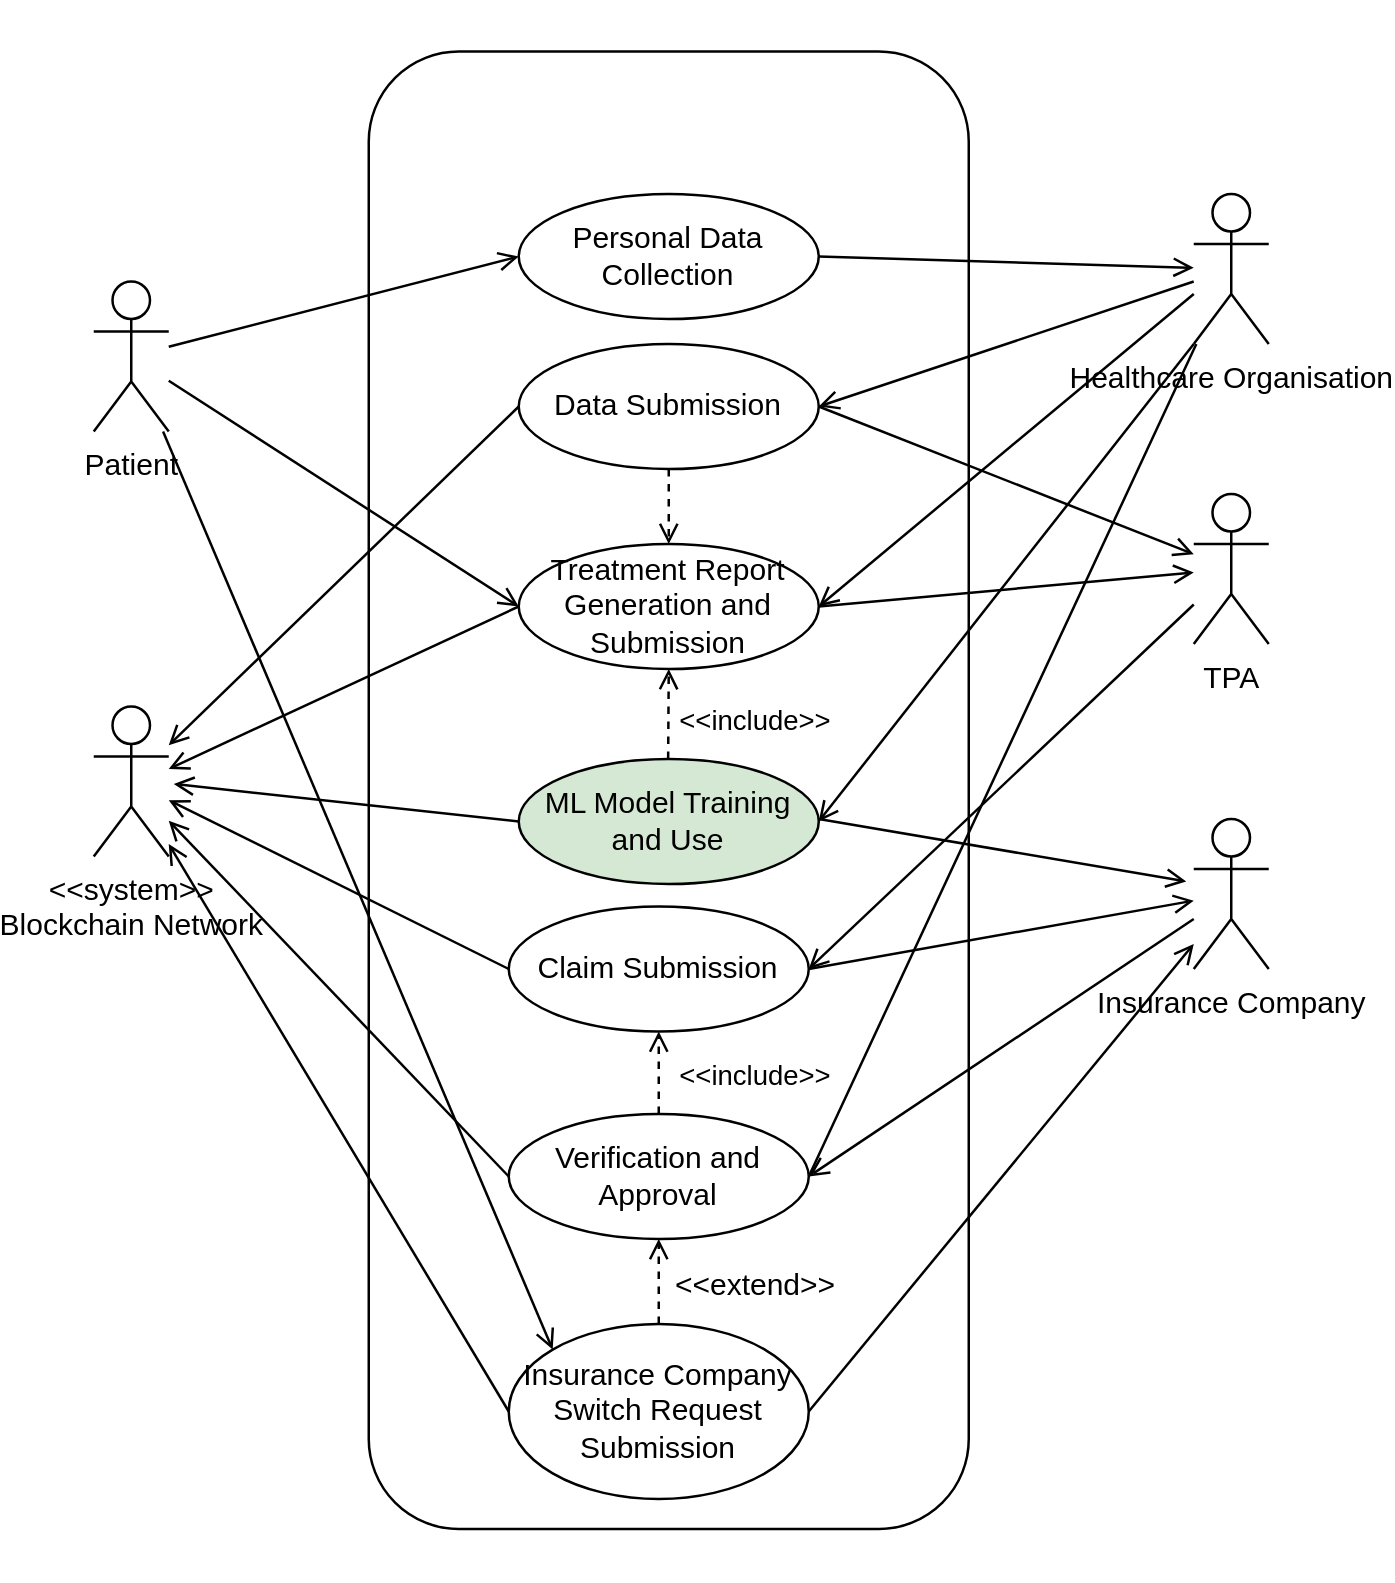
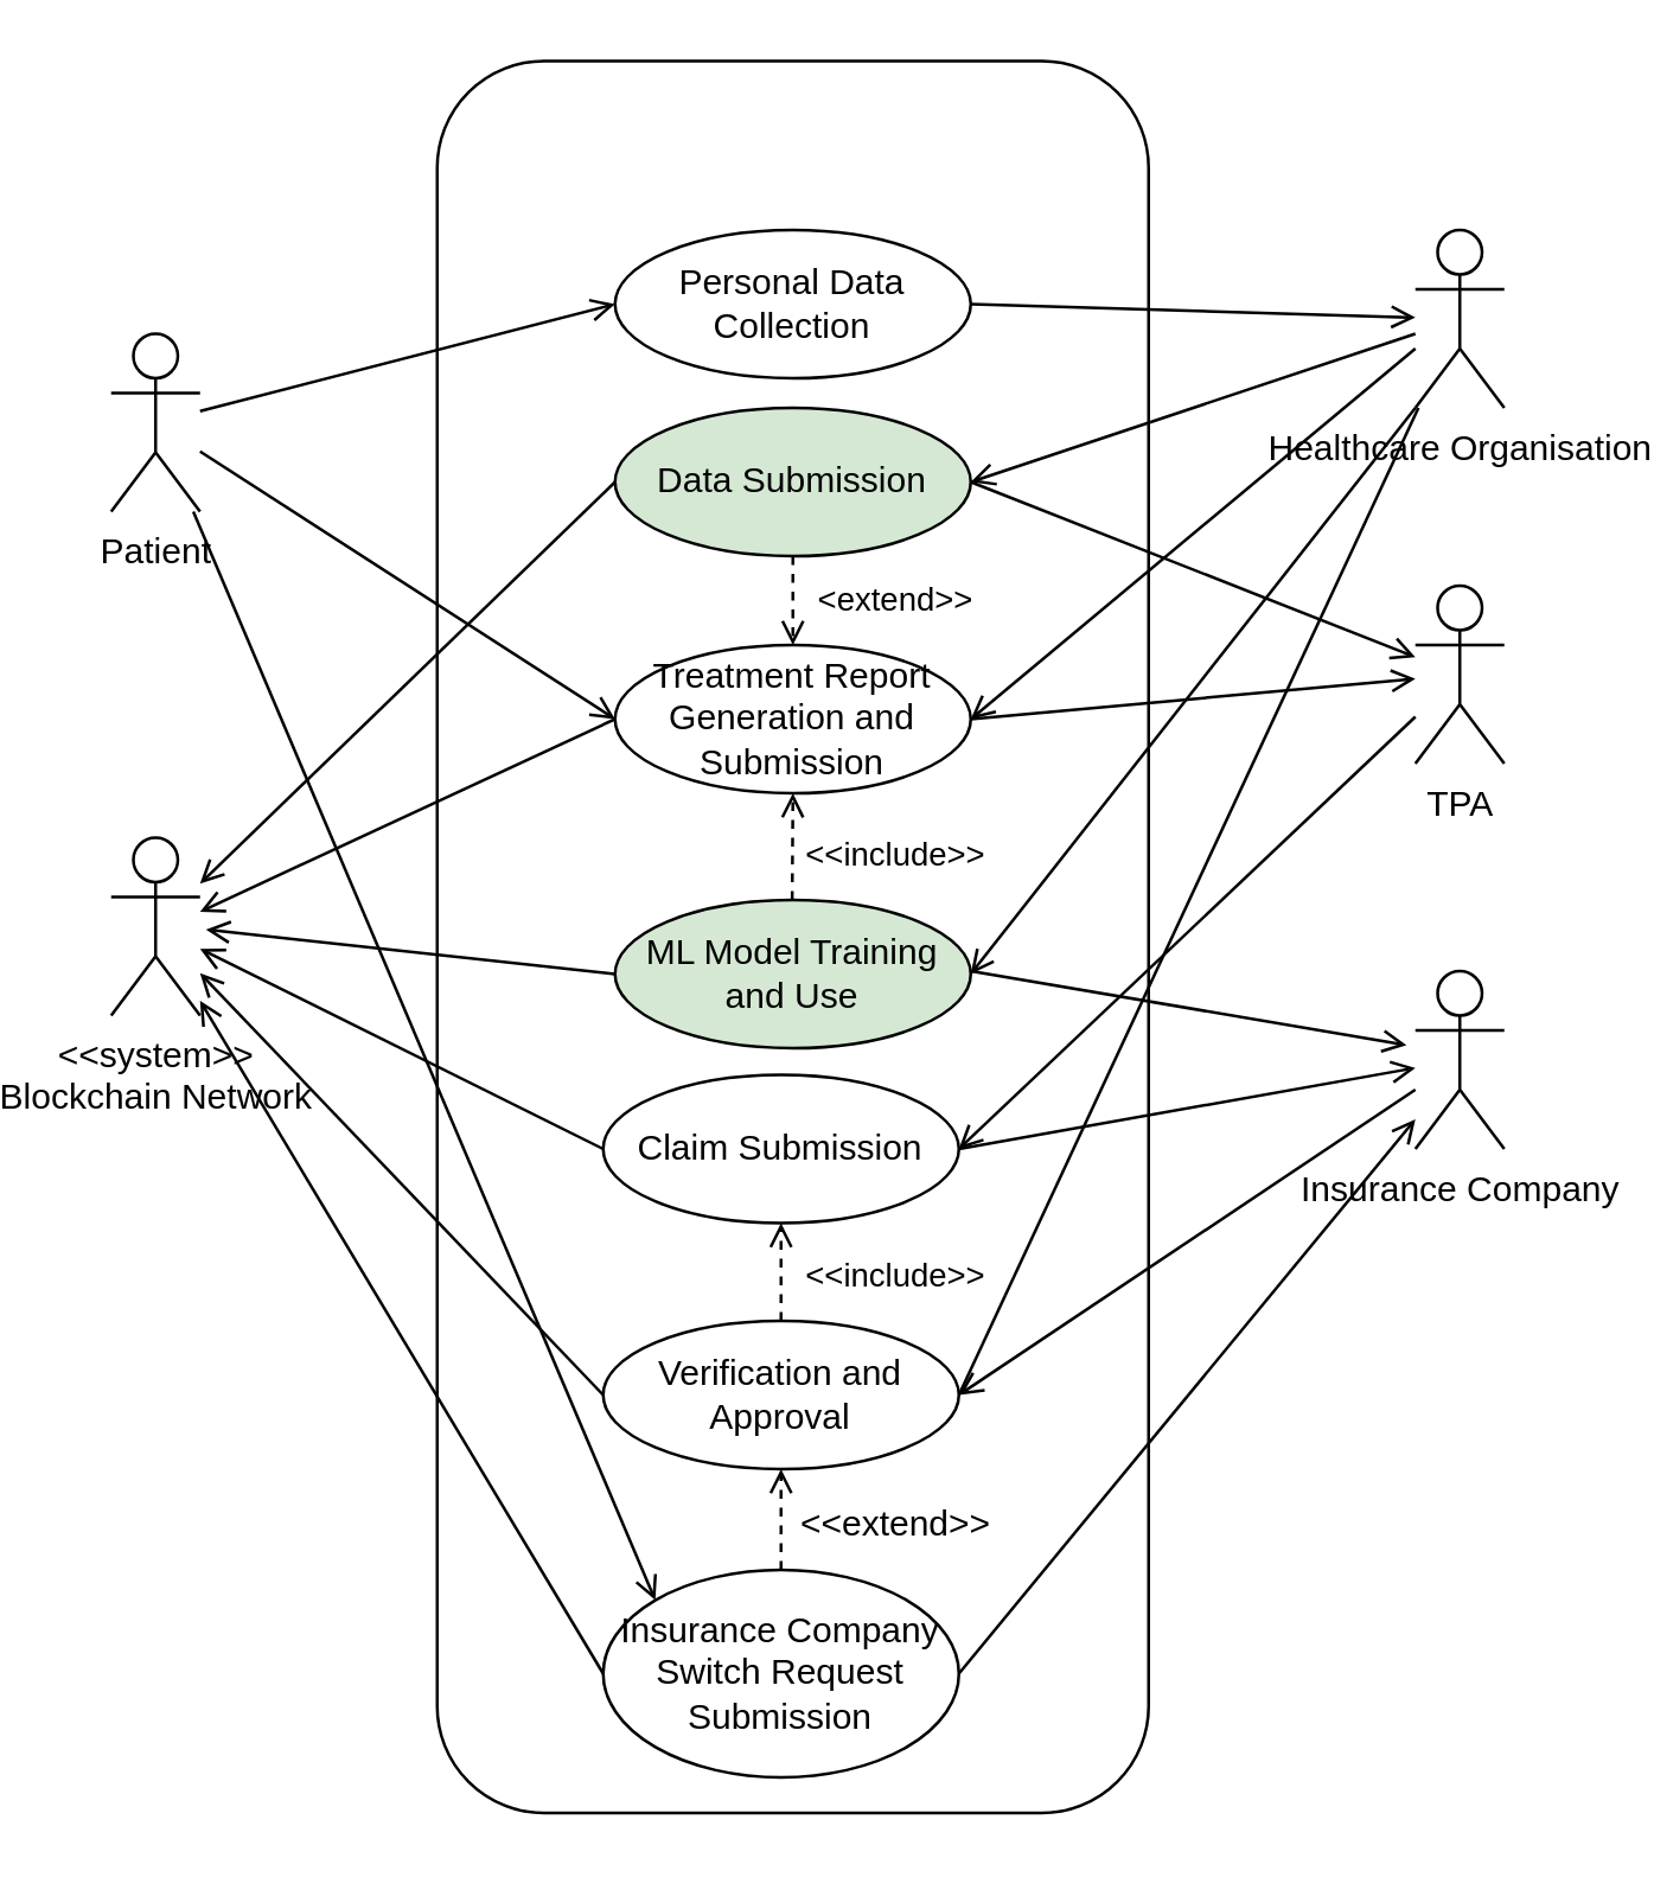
  <mxCell id="0" />
  <mxCell id="1" parent="0" />
  <mxCell id="2" value="&lt;div&gt;Patient&lt;/div&gt;" style="shape=umlActor;verticalLabelPosition=bottom;verticalAlign=top;html=1;outlineConnect=0;" parent="1" vertex="1"><mxGeometry x="20" y="112" width="30" height="60" as="geometry" /></mxCell>
  <mxCell id="3" value="&lt;div&gt;&amp;lt;&amp;lt;system&amp;gt;&amp;gt;&lt;/div&gt;&lt;div&gt;Blockchain Network&lt;br&gt;&lt;/div&gt;" style="shape=umlActor;verticalLabelPosition=bottom;verticalAlign=top;html=1;outlineConnect=0;" parent="1" vertex="1"><mxGeometry x="20" y="282" width="30" height="60" as="geometry" /></mxCell>
  <mxCell id="4" value="" style="rounded=1;whiteSpace=wrap;html=1;" parent="1" vertex="1"><mxGeometry x="130" y="20" width="240" height="591" as="geometry" /></mxCell>
  <mxCell id="5" value="Healthcare Organisation" style="shape=umlActor;verticalLabelPosition=bottom;verticalAlign=top;html=1;outlineConnect=0;" parent="1" vertex="1"><mxGeometry x="460" y="77" width="30" height="60" as="geometry" /></mxCell>
  <mxCell id="6" value="TPA" style="shape=umlActor;verticalLabelPosition=bottom;verticalAlign=top;html=1;outlineConnect=0;" parent="1" vertex="1"><mxGeometry x="460" y="197" width="30" height="60" as="geometry" /></mxCell>
  <mxCell id="7" value="Insurance Company" style="shape=umlActor;verticalLabelPosition=bottom;verticalAlign=top;html=1;outlineConnect=0;" parent="1" vertex="1"><mxGeometry x="460" y="327" width="30" height="60" as="geometry" /></mxCell>
  <mxCell id="8" style="rounded=0;orthogonalLoop=1;jettySize=auto;html=1;entryX=0;entryY=0.5;entryDx=0;entryDy=0;endArrow=open;endFill=0;" parent="1" source="2" target="9" edge="1"><mxGeometry relative="1" as="geometry" /></mxCell>
  <mxCell id="9" value="Personal Data Collection" style="ellipse;whiteSpace=wrap;html=1;" parent="1" vertex="1"><mxGeometry x="190" y="77" width="120" height="50" as="geometry" /></mxCell>
  <mxCell id="10" style="rounded=0;orthogonalLoop=1;jettySize=auto;html=1;entryX=1;entryY=0.5;entryDx=0;entryDy=0;endArrow=open;endFill=0;strokeColor=default;curved=0;" parent="1" source="5" target="14" edge="1"><mxGeometry relative="1" as="geometry" /></mxCell>
  <mxCell id="11" style="edgeStyle=none;shape=connector;rounded=0;orthogonalLoop=1;jettySize=auto;html=1;exitX=1;exitY=0.5;exitDx=0;exitDy=0;strokeColor=default;align=center;verticalAlign=middle;fontFamily=Helvetica;fontSize=11;fontColor=default;labelBackgroundColor=default;endArrow=open;endFill=0;" parent="1" source="14" target="6" edge="1"><mxGeometry relative="1" as="geometry" /></mxCell>
  <mxCell id="12" style="edgeStyle=none;shape=connector;rounded=0;orthogonalLoop=1;jettySize=auto;html=1;exitX=0;exitY=0.5;exitDx=0;exitDy=0;strokeColor=default;align=center;verticalAlign=middle;fontFamily=Helvetica;fontSize=11;fontColor=default;labelBackgroundColor=default;endArrow=open;endFill=0;" parent="1" source="14" target="3" edge="1"><mxGeometry relative="1" as="geometry"><mxPoint x="50" y="307" as="targetPoint" /></mxGeometry></mxCell>
  <mxCell id="13" style="edgeStyle=none;shape=connector;rounded=0;orthogonalLoop=1;jettySize=auto;html=1;exitX=0.5;exitY=1;exitDx=0;exitDy=0;entryX=0.5;entryY=0;entryDx=0;entryDy=0;strokeColor=default;align=center;verticalAlign=middle;fontFamily=Helvetica;fontSize=11;fontColor=default;labelBackgroundColor=default;endArrow=open;dashed=1;endFill=0;" parent="1" source="14" target="19" edge="1"><mxGeometry relative="1" as="geometry" /></mxCell>
- <mxCell id="14" value="Data Submission" style="ellipse;whiteSpace=wrap;html=1;" parent="1" vertex="1"><mxGeometry x="190" y="137" width="120" height="50" as="geometry" /></mxCell>
+ <mxCell id="14" value="Data Submission" style="ellipse;whiteSpace=wrap;html=1;fillColor=#d5e8d4;" parent="1" vertex="1"><mxGeometry x="190" y="137" width="120" height="50" as="geometry" /></mxCell>
  <mxCell id="15" style="edgeStyle=none;shape=connector;rounded=0;orthogonalLoop=1;jettySize=auto;html=1;exitX=0;exitY=0.5;exitDx=0;exitDy=0;strokeColor=default;align=center;verticalAlign=middle;fontFamily=Helvetica;fontSize=11;fontColor=default;labelBackgroundColor=default;endArrow=open;endFill=0;" parent="1" source="19" edge="1"><mxGeometry relative="1" as="geometry"><mxPoint x="50" y="307" as="targetPoint" /></mxGeometry></mxCell>
  <mxCell id="16" style="edgeStyle=none;shape=connector;rounded=0;orthogonalLoop=1;jettySize=auto;html=1;exitX=1;exitY=0.5;exitDx=0;exitDy=0;strokeColor=default;align=center;verticalAlign=middle;fontFamily=Helvetica;fontSize=11;fontColor=default;labelBackgroundColor=default;endArrow=open;endFill=0;entryX=1;entryY=0.5;entryDx=0;entryDy=0;" parent="1" target="19" edge="1"><mxGeometry relative="1" as="geometry"><mxPoint x="460" y="117" as="sourcePoint" /></mxGeometry></mxCell>
  <mxCell id="17" style="edgeStyle=none;shape=connector;rounded=0;orthogonalLoop=1;jettySize=auto;html=1;strokeColor=default;align=center;verticalAlign=middle;fontFamily=Helvetica;fontSize=11;fontColor=default;labelBackgroundColor=default;endArrow=open;endFill=0;" parent="1" source="2" edge="1"><mxGeometry relative="1" as="geometry"><mxPoint x="190" y="242" as="targetPoint" /></mxGeometry></mxCell>
  <mxCell id="18" style="rounded=0;orthogonalLoop=1;jettySize=auto;html=1;exitX=1;exitY=0.5;exitDx=0;exitDy=0;endArrow=open;endFill=0;" parent="1" source="19" target="6" edge="1"><mxGeometry relative="1" as="geometry" /></mxCell>
  <mxCell id="19" value="Treatment Report Generation and Submission" style="ellipse;whiteSpace=wrap;html=1;" parent="1" vertex="1"><mxGeometry x="190" y="217" width="120" height="50" as="geometry" /></mxCell>
  <mxCell id="20" style="edgeStyle=none;shape=connector;rounded=0;orthogonalLoop=1;jettySize=auto;html=1;exitX=0;exitY=0.5;exitDx=0;exitDy=0;strokeColor=default;align=center;verticalAlign=middle;fontFamily=Helvetica;fontSize=11;fontColor=default;labelBackgroundColor=default;endArrow=open;endFill=0;" parent="1" source="23" target="3" edge="1"><mxGeometry relative="1" as="geometry" /></mxCell>
  <mxCell id="21" style="edgeStyle=none;shape=connector;rounded=0;orthogonalLoop=1;jettySize=auto;html=1;exitX=1;exitY=0.5;exitDx=0;exitDy=0;strokeColor=default;align=center;verticalAlign=middle;fontFamily=Helvetica;fontSize=11;fontColor=default;labelBackgroundColor=default;endArrow=open;endFill=0;" parent="1" source="23" target="7" edge="1"><mxGeometry relative="1" as="geometry" /></mxCell>
  <mxCell id="22" style="edgeStyle=none;shape=connector;rounded=0;orthogonalLoop=1;jettySize=auto;html=1;strokeColor=default;align=center;verticalAlign=middle;fontFamily=Helvetica;fontSize=11;fontColor=default;labelBackgroundColor=default;endArrow=open;entryX=1;entryY=0.5;entryDx=0;entryDy=0;endFill=0;" parent="1" source="6" target="23" edge="1"><mxGeometry relative="1" as="geometry" /></mxCell>
  <mxCell id="23" value="Claim Submission" style="ellipse;whiteSpace=wrap;html=1;" parent="1" vertex="1"><mxGeometry x="186" y="362" width="120" height="50" as="geometry" /></mxCell>
  <mxCell id="24" style="edgeStyle=none;shape=connector;rounded=0;orthogonalLoop=1;jettySize=auto;html=1;exitX=0;exitY=0.5;exitDx=0;exitDy=0;strokeColor=default;align=center;verticalAlign=middle;fontFamily=Helvetica;fontSize=11;fontColor=default;labelBackgroundColor=default;endArrow=open;endFill=0;" parent="1" source="28" target="3" edge="1"><mxGeometry relative="1" as="geometry" /></mxCell>
  <mxCell id="25" style="edgeStyle=none;shape=connector;rounded=0;orthogonalLoop=1;jettySize=auto;html=1;strokeColor=default;align=center;verticalAlign=middle;fontFamily=Helvetica;fontSize=11;fontColor=default;labelBackgroundColor=default;endArrow=open;entryX=1;entryY=0.5;entryDx=0;entryDy=0;endFill=0;" parent="1" source="7" target="28" edge="1"><mxGeometry relative="1" as="geometry" /></mxCell>
  <mxCell id="26" style="edgeStyle=none;shape=connector;rounded=0;orthogonalLoop=1;jettySize=auto;html=1;exitX=0.5;exitY=0;exitDx=0;exitDy=0;entryX=0.5;entryY=1;entryDx=0;entryDy=0;strokeColor=default;align=center;verticalAlign=middle;fontFamily=Helvetica;fontSize=11;fontColor=default;labelBackgroundColor=default;endArrow=open;endFill=0;dashed=1;" parent="1" source="28" target="23" edge="1"><mxGeometry relative="1" as="geometry" /></mxCell>
  <mxCell id="27" style="edgeStyle=none;shape=connector;rounded=0;orthogonalLoop=1;jettySize=auto;html=1;exitX=1;exitY=0.5;exitDx=0;exitDy=0;strokeColor=default;align=center;verticalAlign=middle;fontFamily=Helvetica;fontSize=11;fontColor=default;labelBackgroundColor=default;endArrow=none;endFill=0;" parent="1" source="28" target="5" edge="1"><mxGeometry relative="1" as="geometry"><mxPoint x="460" y="117" as="targetPoint" /></mxGeometry></mxCell>
  <mxCell id="28" value="Verification and Approval" style="ellipse;whiteSpace=wrap;html=1;" parent="1" vertex="1"><mxGeometry x="186" y="445" width="120" height="50" as="geometry" /></mxCell>
  <mxCell id="29" style="rounded=0;orthogonalLoop=1;jettySize=auto;html=1;exitX=1;exitY=0.5;exitDx=0;exitDy=0;endArrow=open;endFill=0;" parent="1" source="9" target="5" edge="1"><mxGeometry relative="1" as="geometry" /></mxCell>
  <mxCell id="30" value="&amp;lt;&amp;lt;include&amp;gt;&amp;gt;" style="text;strokeColor=none;align=center;fillColor=none;html=1;verticalAlign=middle;whiteSpace=wrap;rounded=0;fontFamily=Helvetica;fontSize=11;fontColor=default;labelBackgroundColor=default;" parent="1" vertex="1"><mxGeometry x="255" y="415" width="60" height="30" as="geometry" /></mxCell>
+ <mxCell id="31" value="&lt;div&gt;&amp;lt;extend&amp;gt;&amp;gt;&lt;/div&gt;" style="text;strokeColor=none;align=center;fillColor=none;html=1;verticalAlign=middle;whiteSpace=wrap;rounded=0;fontFamily=Helvetica;fontSize=11;fontColor=default;labelBackgroundColor=default;" parent="1" vertex="1"><mxGeometry x="255" y="187" width="60" height="30" as="geometry" /></mxCell>
  <mxCell id="32" style="rounded=0;orthogonalLoop=1;jettySize=auto;html=1;exitX=0;exitY=0.5;exitDx=0;exitDy=0;endArrow=open;endFill=0;" parent="1" source="35" target="3" edge="1"><mxGeometry relative="1" as="geometry" /></mxCell>
  <mxCell id="33" style="rounded=0;orthogonalLoop=1;jettySize=auto;html=1;exitX=0.5;exitY=0;exitDx=0;exitDy=0;entryX=0.5;entryY=1;entryDx=0;entryDy=0;dashed=1;endArrow=open;endFill=0;" parent="1" source="35" target="28" edge="1"><mxGeometry relative="1" as="geometry" /></mxCell>
  <mxCell id="34" style="rounded=0;orthogonalLoop=1;jettySize=auto;html=1;exitX=1;exitY=0.5;exitDx=0;exitDy=0;endArrow=open;endFill=0;" parent="1" source="35" edge="1"><mxGeometry relative="1" as="geometry"><mxPoint x="460" y="377" as="targetPoint" /></mxGeometry></mxCell>
  <mxCell id="35" value="Insurance Company Switch Request Submission" style="ellipse;whiteSpace=wrap;html=1;" parent="1" vertex="1"><mxGeometry x="186" y="529" width="120" height="70" as="geometry" /></mxCell>
  <mxCell id="36" style="rounded=0;orthogonalLoop=1;jettySize=auto;html=1;entryX=0;entryY=0;entryDx=0;entryDy=0;strokeColor=default;endArrow=open;endFill=0;" parent="1" source="2" target="35" edge="1"><mxGeometry relative="1" as="geometry" /></mxCell>
  <mxCell id="37" value="&amp;lt;&amp;lt;extend&amp;gt;&amp;gt;" style="text;strokeColor=none;align=center;fillColor=none;html=1;verticalAlign=middle;whiteSpace=wrap;rounded=0;" parent="1" vertex="1"><mxGeometry x="255" y="499" width="60" height="30" as="geometry" /></mxCell>
  <mxCell id="38" value="ML Model Training and Use" style="ellipse;whiteSpace=wrap;html=1;fillColor=#d5e8d4;" vertex="1" parent="1"><mxGeometry x="190" y="303" width="120" height="50" as="geometry" /></mxCell>
  <mxCell id="39" style="edgeStyle=none;shape=connector;rounded=0;orthogonalLoop=1;jettySize=auto;html=1;exitX=0.5;exitY=0;exitDx=0;exitDy=0;entryX=0.5;entryY=1;entryDx=0;entryDy=0;strokeColor=default;align=center;verticalAlign=middle;fontFamily=Helvetica;fontSize=11;fontColor=default;labelBackgroundColor=default;endArrow=open;endFill=0;dashed=1;" edge="1" parent="1" target="19"><mxGeometry relative="1" as="geometry"><mxPoint x="249.76" y="303" as="sourcePoint" /><mxPoint x="249.76" y="272" as="targetPoint" /></mxGeometry></mxCell>
  <mxCell id="40" value="&amp;lt;&amp;lt;include&amp;gt;&amp;gt;" style="text;strokeColor=none;align=center;fillColor=none;html=1;verticalAlign=middle;whiteSpace=wrap;rounded=0;fontFamily=Helvetica;fontSize=11;fontColor=default;labelBackgroundColor=default;" vertex="1" parent="1"><mxGeometry x="255" y="273" width="60" height="30" as="geometry" /></mxCell>
  <mxCell id="41" style="edgeStyle=none;shape=connector;rounded=0;orthogonalLoop=1;jettySize=auto;html=1;exitX=0;exitY=1;exitDx=0;exitDy=0;strokeColor=default;align=center;verticalAlign=middle;fontFamily=Helvetica;fontSize=11;fontColor=default;labelBackgroundColor=default;endArrow=open;endFill=0;entryX=1;entryY=0.5;entryDx=0;entryDy=0;exitPerimeter=0;" edge="1" parent="1" source="5" target="38"><mxGeometry relative="1" as="geometry"><mxPoint x="470" y="127" as="sourcePoint" /><mxPoint x="320" y="252" as="targetPoint" /></mxGeometry></mxCell>
  <mxCell id="42" style="edgeStyle=none;shape=connector;rounded=0;orthogonalLoop=1;jettySize=auto;html=1;exitX=1;exitY=0.5;exitDx=0;exitDy=0;strokeColor=default;align=center;verticalAlign=middle;fontFamily=Helvetica;fontSize=11;fontColor=default;labelBackgroundColor=default;endArrow=open;endFill=0;" edge="1" parent="1"><mxGeometry relative="1" as="geometry"><mxPoint x="310" y="327" as="sourcePoint" /><mxPoint x="457" y="352" as="targetPoint" /></mxGeometry></mxCell>
  <mxCell id="43" style="edgeStyle=none;shape=connector;rounded=0;orthogonalLoop=1;jettySize=auto;html=1;exitX=0;exitY=0.5;exitDx=0;exitDy=0;strokeColor=default;align=center;verticalAlign=middle;fontFamily=Helvetica;fontSize=11;fontColor=default;labelBackgroundColor=default;endArrow=open;endFill=0;" edge="1" parent="1" source="38"><mxGeometry relative="1" as="geometry"><mxPoint x="52" y="313" as="targetPoint" /><mxPoint x="186" y="277" as="sourcePoint" /></mxGeometry></mxCell>
